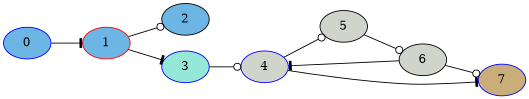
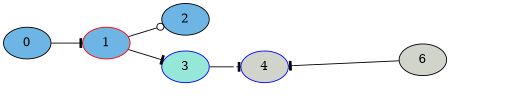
  digraph {
    rankdir=LR
    node [color=black fillcolor="#0882d396" style=filled]
    edge [arrowhead=odot]
    1 [color=red]
-   0 [color=blue]
+   0
    2
    3 [color=blue fillcolor="#4bd8bd96"]
    4 [color=blue fillcolor="#b1b6a596"]
-   5 [fillcolor="#b1b6a596"]
-   7 [color=blue fillcolor="#a5761c96"]
    6 [fillcolor="#b1b6a596"]
    1 -> 2
    1 -> 3 [arrowhead=tee]
    0 -> 1 [arrowhead=tee]
-   3 -> 4
-   4 -> 5
-   4 -> 7 [arrowhead=tee]
-   5 -> 6
+   3 -> 4 [arrowhead=tee]
    6 -> 4 [arrowhead=tee]
-   6 -> 7
  }
